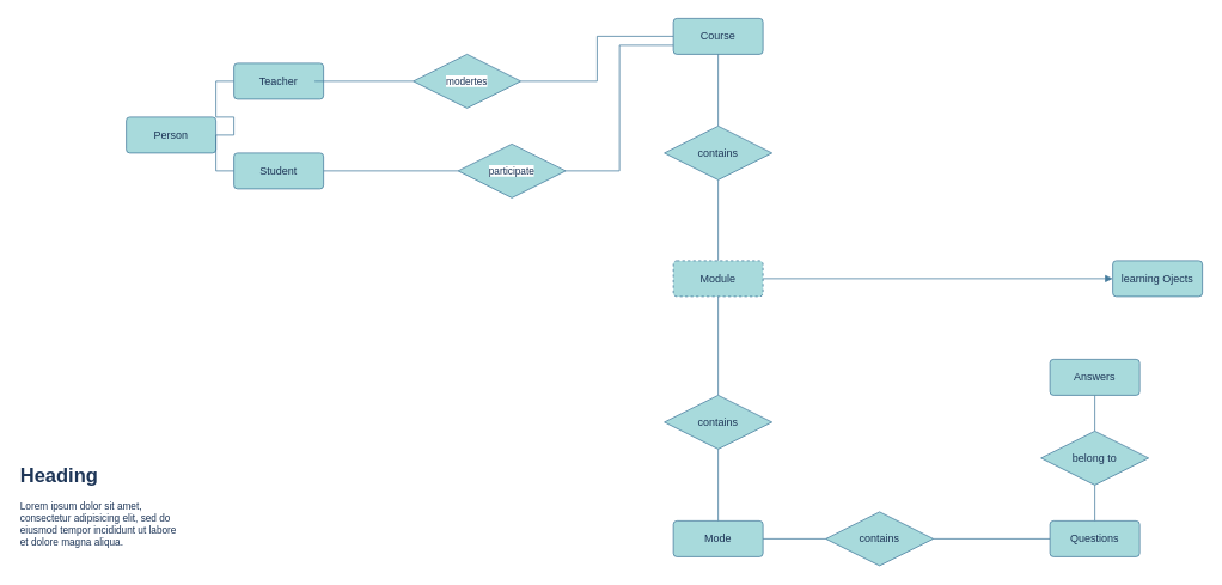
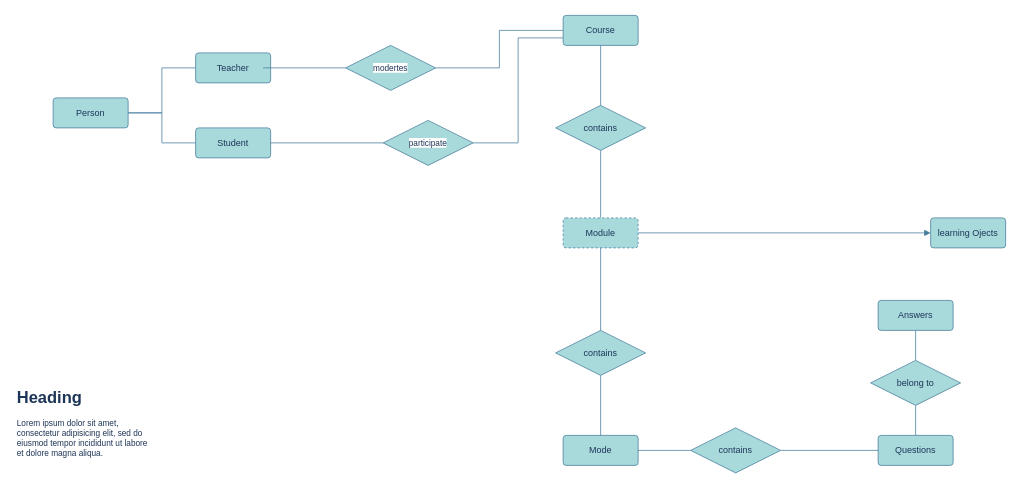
  <mxCell id="0" />
  <mxCell id="1" parent="0" />
  <mxCell id="2" style="edgeStyle=orthogonalEdgeStyle;rounded=0;orthogonalLoop=1;jettySize=auto;html=1;exitX=0.5;exitY=1;exitDx=0;exitDy=0;strokeColor=#457B9D;fontColor=#1D3557;fillColor=#A8DADC;endArrow=none;startFill=0;" edge="1" parent="1" source="16" target="6"><mxGeometry relative="1" as="geometry" /></mxCell>
  <mxCell id="3" style="edgeStyle=orthogonalEdgeStyle;shape=connector;rounded=0;orthogonalLoop=1;jettySize=auto;html=1;exitX=0;exitY=0.5;exitDx=0;exitDy=0;entryX=1;entryY=0.5;entryDx=0;entryDy=0;strokeColor=#457B9D;align=center;verticalAlign=middle;fontFamily=Helvetica;fontSize=11;fontColor=#1D3557;labelBackgroundColor=default;startFill=0;endArrow=none;fillColor=#A8DADC;" edge="1" parent="1" source="31" target="26"><mxGeometry relative="1" as="geometry" /></mxCell>
  <mxCell id="4" value="Course" style="rounded=1;arcSize=10;whiteSpace=wrap;html=1;align=center;labelBackgroundColor=none;fillColor=#A8DADC;strokeColor=#457B9D;fontColor=#1D3557;" vertex="1" parent="1"><mxGeometry x="750" y="20" width="100" height="40" as="geometry" /></mxCell>
  <mxCell id="5" style="edgeStyle=orthogonalEdgeStyle;rounded=0;orthogonalLoop=1;jettySize=auto;html=1;entryX=0;entryY=0.5;entryDx=0;entryDy=0;strokeColor=#457B9D;fontColor=#1D3557;fillColor=#A8DADC;endArrow=block;startFill=0;" edge="1" parent="1" source="6" target="7"><mxGeometry relative="1" as="geometry" /></mxCell>
  <mxCell id="6" value="Module" style="rounded=1;arcSize=10;whiteSpace=wrap;html=1;align=center;labelBackgroundColor=none;fillColor=#A8DADC;strokeColor=#457B9D;fontColor=#1D3557;dashed=1;" vertex="1" parent="1"><mxGeometry x="750" y="290" width="100" height="40" as="geometry" /></mxCell>
  <mxCell id="7" value="learning Ojects" style="rounded=1;arcSize=10;whiteSpace=wrap;html=1;align=center;labelBackgroundColor=none;fillColor=#A8DADC;strokeColor=#457B9D;fontColor=#1D3557;" vertex="1" parent="1"><mxGeometry x="1240" y="290" width="100" height="40" as="geometry" /></mxCell>
  <mxCell id="8" style="edgeStyle=orthogonalEdgeStyle;shape=connector;rounded=0;orthogonalLoop=1;jettySize=auto;html=1;entryX=0.5;entryY=1;entryDx=0;entryDy=0;strokeColor=#457B9D;align=center;verticalAlign=middle;fontFamily=Helvetica;fontSize=11;fontColor=#1D3557;labelBackgroundColor=default;startFill=0;endArrow=none;fillColor=#A8DADC;" edge="1" parent="1" source="18" target="6"><mxGeometry relative="1" as="geometry" /></mxCell>
  <mxCell id="9" value="Mode" style="rounded=1;arcSize=10;whiteSpace=wrap;html=1;align=center;labelBackgroundColor=none;fillColor=#A8DADC;strokeColor=#457B9D;fontColor=#1D3557;" vertex="1" parent="1"><mxGeometry x="750" y="580" width="100" height="40" as="geometry" /></mxCell>
  <mxCell id="10" style="edgeStyle=orthogonalEdgeStyle;shape=connector;rounded=0;orthogonalLoop=1;jettySize=auto;html=1;entryX=0.5;entryY=1;entryDx=0;entryDy=0;strokeColor=#457B9D;align=center;verticalAlign=middle;fontFamily=Helvetica;fontSize=11;fontColor=#1D3557;labelBackgroundColor=default;startFill=0;endArrow=none;fillColor=#A8DADC;" edge="1" parent="1" source="11" target="32"><mxGeometry relative="1" as="geometry" /></mxCell>
  <mxCell id="11" value="Questions" style="rounded=1;arcSize=10;whiteSpace=wrap;html=1;align=center;labelBackgroundColor=none;fillColor=#A8DADC;strokeColor=#457B9D;fontColor=#1D3557;" vertex="1" parent="1"><mxGeometry x="1170" y="580" width="100" height="40" as="geometry" /></mxCell>
  <mxCell id="12" style="edgeStyle=orthogonalEdgeStyle;shape=connector;rounded=0;orthogonalLoop=1;jettySize=auto;html=1;entryX=0.5;entryY=0;entryDx=0;entryDy=0;strokeColor=#457B9D;align=center;verticalAlign=middle;fontFamily=Helvetica;fontSize=11;fontColor=#1D3557;labelBackgroundColor=default;startFill=0;endArrow=none;fillColor=#A8DADC;" edge="1" parent="1" source="13" target="32"><mxGeometry relative="1" as="geometry" /></mxCell>
  <mxCell id="13" value="Answers" style="rounded=1;arcSize=10;whiteSpace=wrap;html=1;align=center;labelBackgroundColor=none;fillColor=#A8DADC;strokeColor=#457B9D;fontColor=#1D3557;" vertex="1" parent="1"><mxGeometry x="1170" y="400" width="100" height="40" as="geometry" /></mxCell>
- <mxCell id="14" value="Person" style="rounded=1;arcSize=10;whiteSpace=wrap;html=1;align=center;labelBackgroundColor=none;fillColor=#A8DADC;strokeColor=#457B9D;fontColor=#1D3557;" vertex="1" parent="1"><mxGeometry x="140" y="130" width="100" height="40" as="geometry" /></mxCell>
+ <mxCell id="14" value="Person" style="rounded=1;arcSize=10;whiteSpace=wrap;html=1;align=center;labelBackgroundColor=none;fillColor=#A8DADC;strokeColor=#457B9D;fontColor=#1D3557;" vertex="1" parent="1"><mxGeometry x="70" y="130" width="100" height="40" as="geometry" /></mxCell>
  <mxCell id="15" value="" style="edgeStyle=orthogonalEdgeStyle;rounded=0;orthogonalLoop=1;jettySize=auto;html=1;exitX=0.5;exitY=1;exitDx=0;exitDy=0;strokeColor=#457B9D;fontColor=#1D3557;fillColor=#A8DADC;endArrow=none;startFill=0;" edge="1" parent="1" source="4" target="16"><mxGeometry relative="1" as="geometry"><mxPoint x="800" y="150" as="sourcePoint" /><mxPoint x="800" y="290" as="targetPoint" /></mxGeometry></mxCell>
  <mxCell id="16" value="contains" style="shape=rhombus;perimeter=rhombusPerimeter;whiteSpace=wrap;html=1;align=center;strokeColor=#457B9D;fontColor=#1D3557;fillColor=#A8DADC;" vertex="1" parent="1"><mxGeometry x="740" y="140" width="120" height="60" as="geometry" /></mxCell>
  <mxCell id="17" value="" style="edgeStyle=orthogonalEdgeStyle;shape=connector;rounded=0;orthogonalLoop=1;jettySize=auto;html=1;entryX=0.5;entryY=1;entryDx=0;entryDy=0;strokeColor=#457B9D;align=center;verticalAlign=middle;fontFamily=Helvetica;fontSize=11;fontColor=#1D3557;labelBackgroundColor=default;startFill=0;endArrow=none;fillColor=#A8DADC;" edge="1" parent="1" source="9" target="18"><mxGeometry relative="1" as="geometry"><mxPoint x="800" y="400" as="sourcePoint" /><mxPoint x="800" y="330" as="targetPoint" /></mxGeometry></mxCell>
  <mxCell id="18" value="contains" style="shape=rhombus;perimeter=rhombusPerimeter;whiteSpace=wrap;html=1;align=center;strokeColor=#457B9D;fontColor=#1D3557;fillColor=#A8DADC;" vertex="1" parent="1"><mxGeometry x="740" y="440" width="120" height="60" as="geometry" /></mxCell>
  <mxCell id="19" style="edgeStyle=orthogonalEdgeStyle;shape=connector;rounded=0;orthogonalLoop=1;jettySize=auto;html=1;entryX=1;entryY=0.5;entryDx=0;entryDy=0;strokeColor=#457B9D;align=center;verticalAlign=middle;fontFamily=Helvetica;fontSize=11;fontColor=#1D3557;labelBackgroundColor=default;startFill=0;endArrow=none;fillColor=#A8DADC;" edge="1" parent="1" source="21" target="9"><mxGeometry relative="1" as="geometry" /></mxCell>
  <mxCell id="20" style="edgeStyle=orthogonalEdgeStyle;shape=connector;rounded=0;orthogonalLoop=1;jettySize=auto;html=1;exitX=1;exitY=0.5;exitDx=0;exitDy=0;entryX=0;entryY=0.5;entryDx=0;entryDy=0;strokeColor=#457B9D;align=center;verticalAlign=middle;fontFamily=Helvetica;fontSize=11;fontColor=#1D3557;labelBackgroundColor=default;startFill=0;endArrow=none;fillColor=#A8DADC;" edge="1" parent="1" source="21" target="11"><mxGeometry relative="1" as="geometry" /></mxCell>
  <mxCell id="21" value="contains" style="shape=rhombus;perimeter=rhombusPerimeter;whiteSpace=wrap;html=1;align=center;strokeColor=#457B9D;fontColor=#1D3557;fillColor=#A8DADC;" vertex="1" parent="1"><mxGeometry x="920" y="570" width="120" height="60" as="geometry" /></mxCell>
  <mxCell id="22" style="edgeStyle=orthogonalEdgeStyle;shape=connector;rounded=0;orthogonalLoop=1;jettySize=auto;html=1;exitX=0;exitY=0.5;exitDx=0;exitDy=0;entryX=1;entryY=0.5;entryDx=0;entryDy=0;strokeColor=#457B9D;align=center;verticalAlign=middle;fontFamily=Helvetica;fontSize=11;fontColor=#1D3557;labelBackgroundColor=default;startFill=0;endArrow=none;fillColor=#A8DADC;" edge="1" parent="1" source="24" target="14"><mxGeometry relative="1" as="geometry" /></mxCell>
  <mxCell id="23" style="edgeStyle=orthogonalEdgeStyle;shape=connector;rounded=0;orthogonalLoop=1;jettySize=auto;html=1;exitX=1;exitY=0.5;exitDx=0;exitDy=0;entryX=0;entryY=0.5;entryDx=0;entryDy=0;strokeColor=#457B9D;align=center;verticalAlign=middle;fontFamily=Helvetica;fontSize=11;fontColor=#1D3557;labelBackgroundColor=default;startFill=0;endArrow=none;fillColor=#A8DADC;" edge="1" parent="1" source="29" target="4"><mxGeometry relative="1" as="geometry" /></mxCell>
  <mxCell id="24" value="Teacher" style="rounded=1;arcSize=10;whiteSpace=wrap;html=1;align=center;labelBackgroundColor=none;fillColor=#A8DADC;strokeColor=#457B9D;fontColor=#1D3557;" vertex="1" parent="1"><mxGeometry x="260" y="70" width="100" height="40" as="geometry" /></mxCell>
  <mxCell id="25" style="edgeStyle=orthogonalEdgeStyle;shape=connector;rounded=0;orthogonalLoop=1;jettySize=auto;html=1;entryX=1;entryY=0.5;entryDx=0;entryDy=0;strokeColor=#457B9D;align=center;verticalAlign=middle;fontFamily=Helvetica;fontSize=11;fontColor=#1D3557;labelBackgroundColor=default;startFill=0;endArrow=none;fillColor=#A8DADC;" edge="1" parent="1" source="26" target="14"><mxGeometry relative="1" as="geometry" /></mxCell>
  <mxCell id="26" value="Student" style="rounded=1;arcSize=10;whiteSpace=wrap;html=1;align=center;labelBackgroundColor=none;fillColor=#A8DADC;strokeColor=#457B9D;fontColor=#1D3557;" vertex="1" parent="1"><mxGeometry x="260" y="170" width="100" height="40" as="geometry" /></mxCell>
  <mxCell id="27" value="" style="edgeStyle=orthogonalEdgeStyle;shape=connector;rounded=0;orthogonalLoop=1;jettySize=auto;html=1;exitX=1;exitY=0.5;exitDx=0;exitDy=0;entryX=0;entryY=0.5;entryDx=0;entryDy=0;strokeColor=#457B9D;align=center;verticalAlign=middle;fontFamily=Helvetica;fontSize=11;fontColor=#1D3557;labelBackgroundColor=default;startFill=0;endArrow=none;fillColor=#A8DADC;" edge="1" parent="1" source="24"><mxGeometry relative="1" as="geometry"><mxPoint x="360" y="90" as="sourcePoint" /><mxPoint x="350" y="90" as="targetPoint" /></mxGeometry></mxCell>
  <mxCell id="28" style="edgeStyle=orthogonalEdgeStyle;shape=connector;rounded=0;orthogonalLoop=1;jettySize=auto;html=1;exitX=0;exitY=0.5;exitDx=0;exitDy=0;strokeColor=#457B9D;align=center;verticalAlign=middle;fontFamily=Helvetica;fontSize=11;fontColor=#1D3557;labelBackgroundColor=default;startFill=0;endArrow=none;fillColor=#A8DADC;" edge="1" parent="1" source="29" target="24"><mxGeometry relative="1" as="geometry" /></mxCell>
  <mxCell id="29" value="modertes" style="shape=rhombus;perimeter=rhombusPerimeter;whiteSpace=wrap;html=1;align=center;strokeColor=#457B9D;fontFamily=Helvetica;fontSize=11;fontColor=#1D3557;labelBackgroundColor=default;fillColor=#A8DADC;" vertex="1" parent="1"><mxGeometry x="460" y="60" width="120" height="60" as="geometry" /></mxCell>
  <mxCell id="30" value="" style="edgeStyle=orthogonalEdgeStyle;shape=connector;rounded=0;orthogonalLoop=1;jettySize=auto;html=1;entryX=1;entryY=0.5;entryDx=0;entryDy=0;strokeColor=#457B9D;align=center;verticalAlign=middle;fontFamily=Helvetica;fontSize=11;fontColor=#1D3557;labelBackgroundColor=default;startFill=0;endArrow=none;fillColor=#A8DADC;exitX=0;exitY=0.75;exitDx=0;exitDy=0;" edge="1" parent="1" source="4" target="31"><mxGeometry relative="1" as="geometry"><mxPoint x="740" y="50" as="sourcePoint" /><mxPoint x="360" y="190" as="targetPoint" /></mxGeometry></mxCell>
  <mxCell id="31" value="participate" style="shape=rhombus;perimeter=rhombusPerimeter;whiteSpace=wrap;html=1;align=center;strokeColor=#457B9D;fontFamily=Helvetica;fontSize=11;fontColor=#1D3557;labelBackgroundColor=default;fillColor=#A8DADC;" vertex="1" parent="1"><mxGeometry x="510" y="160" width="120" height="60" as="geometry" /></mxCell>
  <mxCell id="32" value="belong to" style="shape=rhombus;perimeter=rhombusPerimeter;whiteSpace=wrap;html=1;align=center;strokeColor=#457B9D;fontColor=#1D3557;fillColor=#A8DADC;" vertex="1" parent="1"><mxGeometry x="1160" y="480" width="120" height="60" as="geometry" /></mxCell>
  <mxCell id="33" value="&lt;h1 style=&quot;margin-top: 0px;&quot;&gt;Heading&lt;/h1&gt;&lt;p&gt;Lorem ipsum dolor sit amet, consectetur adipisicing elit, sed do eiusmod tempor incididunt ut labore et dolore magna aliqua.&lt;/p&gt;" style="text;html=1;whiteSpace=wrap;overflow=hidden;rounded=0;fontFamily=Helvetica;fontSize=11;fontColor=#1D3557;labelBackgroundColor=default;" vertex="1" parent="1"><mxGeometry x="20" y="510" width="180" height="120" as="geometry" /></mxCell>
